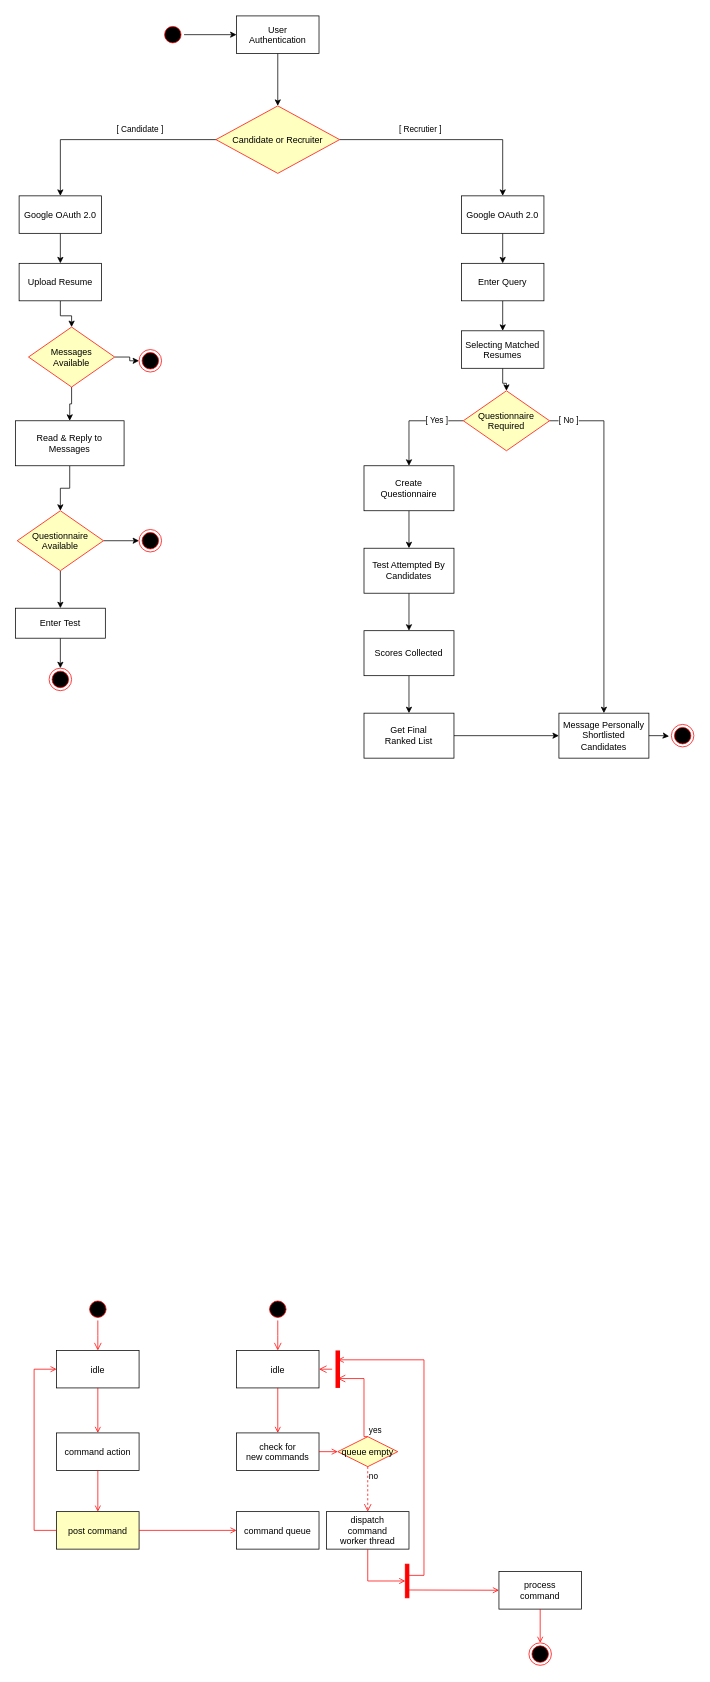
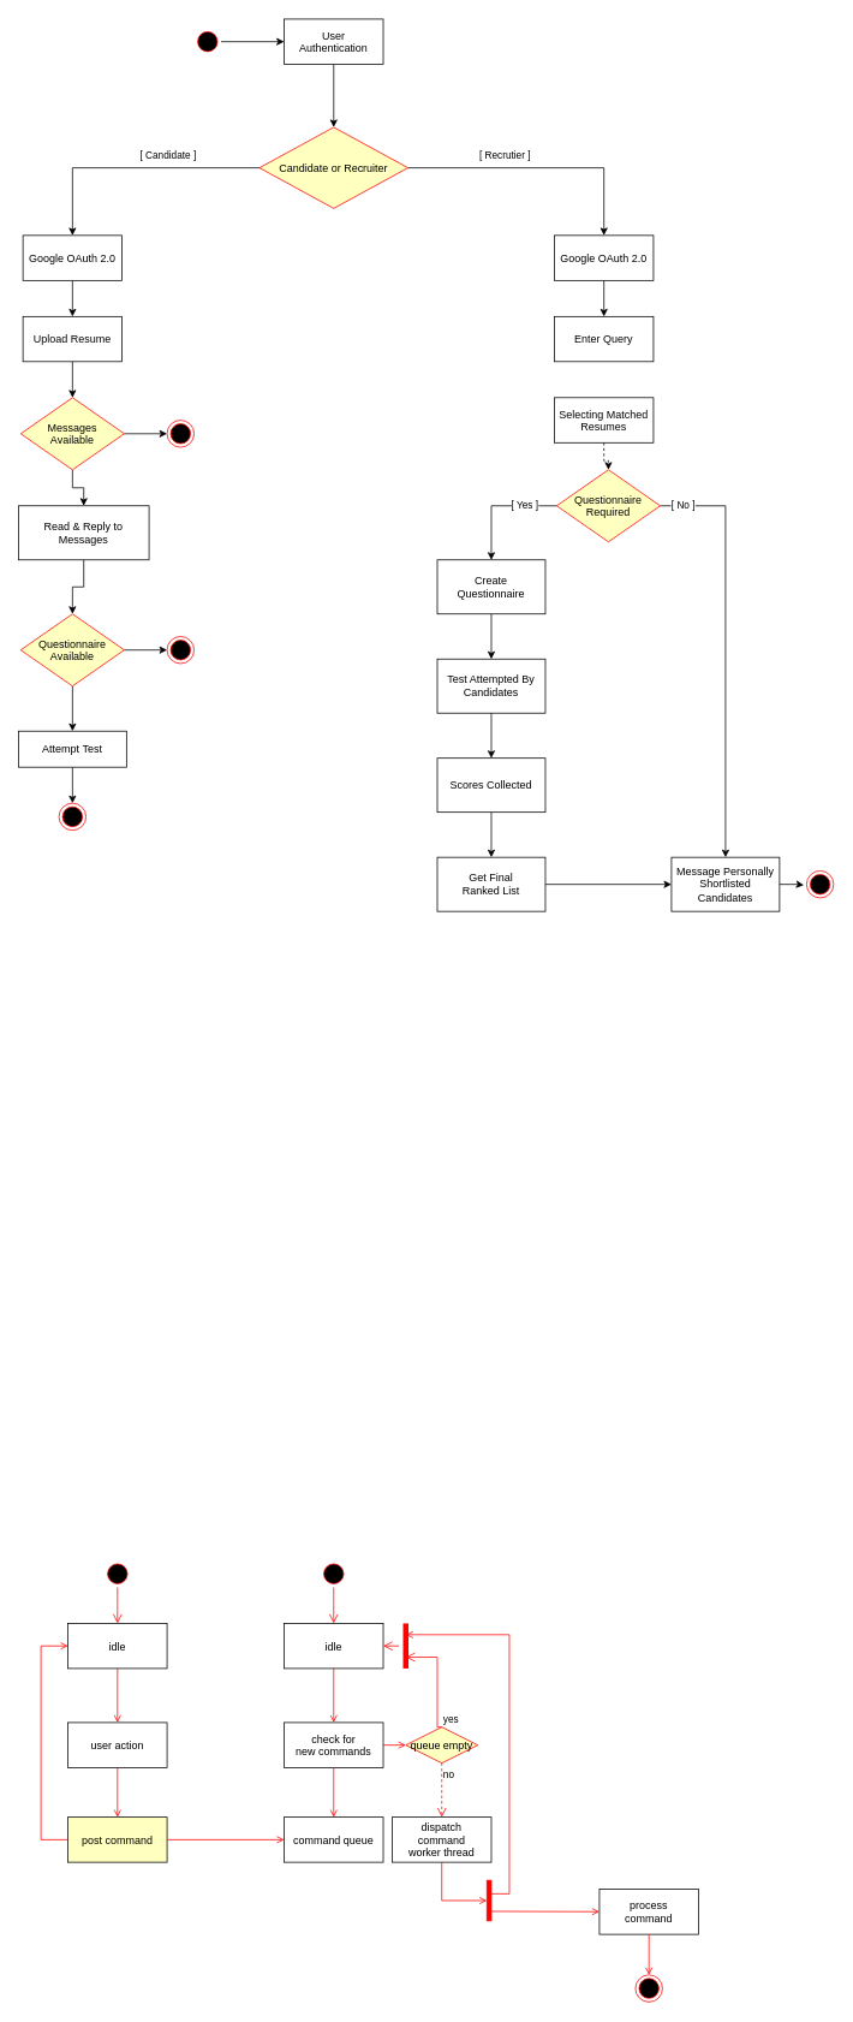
  <mxCell id="0" />
  <mxCell id="1" parent="0" />
  <mxCell id="2" value="" style="ellipse;shape=startState;fillColor=#000000;strokeColor=#ff0000;" parent="1" vertex="1"><mxGeometry x="115" y="1730" width="30" height="30" as="geometry" /></mxCell>
  <mxCell id="3" value="" style="edgeStyle=elbowEdgeStyle;elbow=horizontal;verticalAlign=bottom;endArrow=open;endSize=8;strokeColor=#FF0000;endFill=1;rounded=0" parent="1" source="2" target="4" edge="1"><mxGeometry x="264.5" y="168" as="geometry"><mxPoint x="130" y="1800" as="targetPoint" /></mxGeometry></mxCell>
  <mxCell id="4" value="idle" style="" parent="1" vertex="1"><mxGeometry x="75" y="1800" width="110" height="50" as="geometry" /></mxCell>
- <mxCell id="5" value="command action" style="" parent="1" vertex="1"><mxGeometry x="75" y="1910" width="110" height="50" as="geometry" /></mxCell>
+ <mxCell id="5" value="user action" style="" parent="1" vertex="1"><mxGeometry x="75" y="1910" width="110" height="50" as="geometry" /></mxCell>
  <mxCell id="6" value="" style="endArrow=open;strokeColor=#FF0000;endFill=1;rounded=0" parent="1" source="4" target="5" edge="1"><mxGeometry relative="1" as="geometry" /></mxCell>
  <mxCell id="7" value="post command" style="fillColor=#ffffc0;" parent="1" vertex="1"><mxGeometry x="75" y="2015" width="110" height="50" as="geometry" /></mxCell>
  <mxCell id="8" value="" style="endArrow=open;strokeColor=#FF0000;endFill=1;rounded=0" parent="1" source="5" target="7" edge="1"><mxGeometry relative="1" as="geometry" /></mxCell>
  <mxCell id="9" value="" style="edgeStyle=elbowEdgeStyle;elbow=horizontal;strokeColor=#FF0000;endArrow=open;endFill=1;rounded=0" parent="1" source="7" target="4" edge="1"><mxGeometry width="100" height="100" relative="1" as="geometry"><mxPoint x="175" y="1980" as="sourcePoint" /><mxPoint x="275" y="1880" as="targetPoint" /><Array as="points"><mxPoint x="45" y="1940" /></Array></mxGeometry></mxCell>
  <mxCell id="10" value="" style="ellipse;shape=startState;fillColor=#000000;strokeColor=#ff0000;" parent="1" vertex="1"><mxGeometry x="355" y="1730" width="30" height="30" as="geometry" /></mxCell>
  <mxCell id="11" value="" style="edgeStyle=elbowEdgeStyle;elbow=horizontal;verticalAlign=bottom;endArrow=open;endSize=8;strokeColor=#FF0000;endFill=1;rounded=0" parent="1" source="10" target="12" edge="1"><mxGeometry x="484.5" y="148" as="geometry"><mxPoint x="350" y="1780" as="targetPoint" /></mxGeometry></mxCell>
  <mxCell id="12" value="idle" style="" parent="1" vertex="1"><mxGeometry x="315" y="1800" width="110" height="50" as="geometry" /></mxCell>
  <mxCell id="13" value="check for &#10;new commands" style="" parent="1" vertex="1"><mxGeometry x="315" y="1910" width="110" height="50" as="geometry" /></mxCell>
  <mxCell id="14" value="" style="endArrow=open;strokeColor=#FF0000;endFill=1;rounded=0" parent="1" source="12" target="13" edge="1"><mxGeometry relative="1" as="geometry" /></mxCell>
  <mxCell id="15" value="command queue" style="" parent="1" vertex="1"><mxGeometry x="315" y="2015" width="110" height="50" as="geometry" /></mxCell>
+ <mxCell id="16" value="" style="endArrow=open;strokeColor=#FF0000;endFill=1;rounded=0" parent="1" source="13" target="15" edge="1"><mxGeometry relative="1" as="geometry" /></mxCell>
  <mxCell id="17" value="queue empty" style="rhombus;fillColor=#ffffc0;strokeColor=#ff0000;" parent="1" vertex="1"><mxGeometry x="450" y="1915" width="80" height="40" as="geometry" /></mxCell>
  <mxCell id="18" value="yes" style="edgeStyle=elbowEdgeStyle;elbow=horizontal;align=left;verticalAlign=bottom;endArrow=open;endSize=8;strokeColor=#FF0000;exitX=0.5;exitY=0;endFill=1;rounded=0;entryX=0.75;entryY=0.5;entryPerimeter=0" parent="1" source="17" target="21" edge="1"><mxGeometry x="-1" relative="1" as="geometry"><mxPoint x="455" y="1840" as="targetPoint" /><Array as="points"><mxPoint x="485" y="1870" /></Array></mxGeometry></mxCell>
  <mxCell id="19" value="no" style="edgeStyle=elbowEdgeStyle;elbow=horizontal;align=left;verticalAlign=top;endArrow=open;endSize=8;strokeColor=#FF0000;endFill=1;rounded=0;dashed=1;" parent="1" source="17" target="23" edge="1"><mxGeometry x="-1" relative="1" as="geometry"><mxPoint x="485" y="1995" as="targetPoint" /></mxGeometry></mxCell>
  <mxCell id="20" value="" style="endArrow=open;strokeColor=#FF0000;endFill=1;rounded=0" parent="1" source="13" target="17" edge="1"><mxGeometry relative="1" as="geometry" /></mxCell>
  <mxCell id="21" value="" style="shape=line;strokeWidth=6;strokeColor=#ff0000;rotation=90" parent="1" vertex="1"><mxGeometry x="425" y="1817.5" width="50" height="15" as="geometry" /></mxCell>
  <mxCell id="22" value="" style="edgeStyle=elbowEdgeStyle;elbow=horizontal;verticalAlign=bottom;endArrow=open;endSize=8;strokeColor=#FF0000;endFill=1;rounded=0" parent="1" source="21" target="12" edge="1"><mxGeometry x="574.5" y="218" as="geometry"><mxPoint x="525" y="1830" as="targetPoint" /></mxGeometry></mxCell>
  <mxCell id="23" value="dispatch&#10;command&#10;worker thread" style="" parent="1" vertex="1"><mxGeometry x="435" y="2015" width="110" height="50" as="geometry" /></mxCell>
  <mxCell id="24" value="" style="whiteSpace=wrap;strokeColor=#FF0000;fillColor=#FF0000" parent="1" vertex="1"><mxGeometry x="540" y="2085" width="5" height="45" as="geometry" /></mxCell>
  <mxCell id="25" value="" style="edgeStyle=elbowEdgeStyle;elbow=horizontal;entryX=0;entryY=0.5;strokeColor=#FF0000;endArrow=open;endFill=1;rounded=0" parent="1" source="23" target="24" edge="1"><mxGeometry width="100" height="100" relative="1" as="geometry"><mxPoint x="355" y="2170" as="sourcePoint" /><mxPoint x="455" y="2070" as="targetPoint" /><Array as="points"><mxPoint x="490" y="2090" /></Array></mxGeometry></mxCell>
  <mxCell id="26" value="process&#10;command" style="" parent="1" vertex="1"><mxGeometry x="665" y="2095" width="110" height="50" as="geometry" /></mxCell>
  <mxCell id="27" value="" style="edgeStyle=elbowEdgeStyle;elbow=horizontal;strokeColor=#FF0000;endArrow=open;endFill=1;rounded=0;entryX=0.25;entryY=0.5;entryPerimeter=0" parent="1" target="21" edge="1"><mxGeometry width="100" height="100" relative="1" as="geometry"><mxPoint x="545" y="2100" as="sourcePoint" /><mxPoint x="455" y="1810" as="targetPoint" /><Array as="points"><mxPoint x="565" y="1825" /></Array></mxGeometry></mxCell>
  <mxCell id="28" value="" style="edgeStyle=none;strokeColor=#FF0000;endArrow=open;endFill=1;rounded=0" parent="1" target="26" edge="1"><mxGeometry width="100" height="100" relative="1" as="geometry"><mxPoint x="545" y="2119.5" as="sourcePoint" /><mxPoint x="665" y="2119.5" as="targetPoint" /></mxGeometry></mxCell>
  <mxCell id="29" value="" style="ellipse;shape=endState;fillColor=#000000;strokeColor=#ff0000" parent="1" vertex="1"><mxGeometry x="705" y="2190" width="30" height="30" as="geometry" /></mxCell>
  <mxCell id="30" value="" style="endArrow=open;strokeColor=#FF0000;endFill=1;rounded=0" parent="1" source="26" target="29" edge="1"><mxGeometry relative="1" as="geometry" /></mxCell>
  <mxCell id="31" value="" style="endArrow=open;strokeColor=#FF0000;endFill=1;rounded=0" parent="1" source="7" target="15" edge="1"><mxGeometry relative="1" as="geometry" /></mxCell>
  <mxCell id="32" style="edgeStyle=orthogonalEdgeStyle;rounded=0;orthogonalLoop=1;jettySize=auto;html=1;" edge="1" parent="1" source="33" target="35"><mxGeometry relative="1" as="geometry" /></mxCell>
  <mxCell id="33" value="" style="ellipse;shape=startState;fillColor=#000000;strokeColor=#ff0000;" vertex="1" parent="1"><mxGeometry x="215" y="30" width="30" height="30" as="geometry" /></mxCell>
  <mxCell id="34" style="edgeStyle=orthogonalEdgeStyle;rounded=0;orthogonalLoop=1;jettySize=auto;html=1;" edge="1" parent="1" source="35" target="40"><mxGeometry relative="1" as="geometry" /></mxCell>
  <mxCell id="35" value="User&#10;Authentication" style="" vertex="1" parent="1"><mxGeometry x="315" y="20" width="110" height="50" as="geometry" /></mxCell>
  <mxCell id="36" style="edgeStyle=orthogonalEdgeStyle;rounded=0;orthogonalLoop=1;jettySize=auto;html=1;entryX=0.5;entryY=0;entryDx=0;entryDy=0;" edge="1" parent="1" source="40" target="42"><mxGeometry relative="1" as="geometry"><mxPoint x="45" y="260" as="targetPoint" /></mxGeometry></mxCell>
  <mxCell id="37" value="[ Candidate ]" style="edgeLabel;html=1;align=center;verticalAlign=middle;resizable=0;points=[];" vertex="1" connectable="0" parent="36"><mxGeometry x="-0.364" y="1" relative="1" as="geometry"><mxPoint x="-12" y="-16" as="offset" /></mxGeometry></mxCell>
  <mxCell id="38" style="edgeStyle=orthogonalEdgeStyle;rounded=0;orthogonalLoop=1;jettySize=auto;html=1;entryX=0.5;entryY=0;entryDx=0;entryDy=0;" edge="1" parent="1" source="40" target="44"><mxGeometry relative="1" as="geometry"><mxPoint x="705" y="260" as="targetPoint" /><Array as="points"><mxPoint x="670" y="185" /></Array></mxGeometry></mxCell>
  <mxCell id="39" value="[ Recrutier ]" style="edgeLabel;html=1;align=center;verticalAlign=middle;resizable=0;points=[];" vertex="1" connectable="0" parent="38"><mxGeometry x="-0.126" y="2" relative="1" as="geometry"><mxPoint x="-21" y="-13" as="offset" /></mxGeometry></mxCell>
  <mxCell id="40" value="Candidate or Recruiter" style="rhombus;fillColor=#ffffc0;strokeColor=#ff0000;" vertex="1" parent="1"><mxGeometry x="287.5" y="140" width="165" height="90" as="geometry" /></mxCell>
  <mxCell id="41" value="" style="edgeStyle=orthogonalEdgeStyle;rounded=0;orthogonalLoop=1;jettySize=auto;html=1;" edge="1" parent="1" source="42" target="46"><mxGeometry relative="1" as="geometry" /></mxCell>
  <mxCell id="42" value="Google OAuth 2.0" style="" vertex="1" parent="1"><mxGeometry x="25" y="260" width="110" height="50" as="geometry" /></mxCell>
  <mxCell id="43" value="" style="edgeStyle=orthogonalEdgeStyle;rounded=0;orthogonalLoop=1;jettySize=auto;html=1;" edge="1" parent="1" source="44" target="61"><mxGeometry relative="1" as="geometry" /></mxCell>
  <mxCell id="44" value="Google OAuth 2.0" style="" vertex="1" parent="1"><mxGeometry x="615" y="260" width="110" height="50" as="geometry" /></mxCell>
  <mxCell id="45" style="edgeStyle=orthogonalEdgeStyle;rounded=0;orthogonalLoop=1;jettySize=auto;html=1;" edge="1" parent="1" source="46" target="49"><mxGeometry relative="1" as="geometry" /></mxCell>
  <mxCell id="46" value="Upload Resume" style="" vertex="1" parent="1"><mxGeometry x="25" y="350" width="110" height="50" as="geometry" /></mxCell>
  <mxCell id="47" value="" style="edgeStyle=orthogonalEdgeStyle;rounded=0;orthogonalLoop=1;jettySize=auto;html=1;" edge="1" parent="1" source="49" target="51"><mxGeometry relative="1" as="geometry" /></mxCell>
  <mxCell id="48" style="edgeStyle=orthogonalEdgeStyle;rounded=0;orthogonalLoop=1;jettySize=auto;html=1;entryX=0;entryY=0.5;entryDx=0;entryDy=0;" edge="1" parent="1" source="49" target="58"><mxGeometry relative="1" as="geometry" /></mxCell>
- <mxCell id="49" value="Messages &#10;Available" style="rhombus;fillColor=#ffffc0;strokeColor=#ff0000;" vertex="1" parent="1"><mxGeometry x="37.5" y="435" width="115" height="80" as="geometry" /></mxCell>
+ <mxCell id="49" value="Messages &#10;Available" style="rhombus;fillColor=#ffffc0;strokeColor=#ff0000;" vertex="1" parent="1"><mxGeometry x="22.5" y="440" width="115" height="80" as="geometry" /></mxCell>
  <mxCell id="50" value="" style="edgeStyle=orthogonalEdgeStyle;rounded=0;orthogonalLoop=1;jettySize=auto;html=1;entryX=0.5;entryY=0;entryDx=0;entryDy=0;" edge="1" parent="1" source="51" target="54"><mxGeometry relative="1" as="geometry"><mxPoint x="80" y="690" as="targetPoint" /></mxGeometry></mxCell>
  <mxCell id="51" value="Read &amp;amp; Reply to Messages" style="whiteSpace=wrap;html=1;" vertex="1" parent="1"><mxGeometry x="20" y="560" width="145" height="60" as="geometry" /></mxCell>
  <mxCell id="52" value="" style="edgeStyle=orthogonalEdgeStyle;rounded=0;orthogonalLoop=1;jettySize=auto;html=1;" edge="1" parent="1" source="54" target="56"><mxGeometry relative="1" as="geometry" /></mxCell>
  <mxCell id="53" style="edgeStyle=orthogonalEdgeStyle;rounded=0;orthogonalLoop=1;jettySize=auto;html=1;exitX=1;exitY=0.5;exitDx=0;exitDy=0;entryX=0;entryY=0.5;entryDx=0;entryDy=0;" edge="1" parent="1" source="54" target="59"><mxGeometry relative="1" as="geometry" /></mxCell>
  <mxCell id="54" value="Questionnaire&#10;Available" style="rhombus;fillColor=#ffffc0;strokeColor=#ff0000;" vertex="1" parent="1"><mxGeometry x="22.5" y="680" width="115" height="80" as="geometry" /></mxCell>
  <mxCell id="55" style="edgeStyle=orthogonalEdgeStyle;rounded=0;orthogonalLoop=1;jettySize=auto;html=1;entryX=0.5;entryY=0;entryDx=0;entryDy=0;" edge="1" parent="1" source="56" target="57"><mxGeometry relative="1" as="geometry" /></mxCell>
- <mxCell id="56" value="Enter Test" style="whiteSpace=wrap;html=1;" vertex="1" parent="1"><mxGeometry x="20" y="810" width="120" height="40" as="geometry" /></mxCell>
+ <mxCell id="56" value="Attempt Test" style="whiteSpace=wrap;html=1;" vertex="1" parent="1"><mxGeometry x="20" y="810" width="120" height="40" as="geometry" /></mxCell>
  <mxCell id="57" value="" style="ellipse;shape=endState;fillColor=#000000;strokeColor=#ff0000" vertex="1" parent="1"><mxGeometry x="65" y="890" width="30" height="30" as="geometry" /></mxCell>
  <mxCell id="58" value="" style="ellipse;shape=endState;fillColor=#000000;strokeColor=#ff0000" vertex="1" parent="1"><mxGeometry x="185" y="465" width="30" height="30" as="geometry" /></mxCell>
  <mxCell id="59" value="" style="ellipse;shape=endState;fillColor=#000000;strokeColor=#ff0000" vertex="1" parent="1"><mxGeometry x="185" y="705" width="30" height="30" as="geometry" /></mxCell>
- <mxCell id="60" value="" style="edgeStyle=orthogonalEdgeStyle;rounded=0;orthogonalLoop=1;jettySize=auto;html=1;" edge="1" parent="1" source="61" target="63"><mxGeometry relative="1" as="geometry" /></mxCell>
  <mxCell id="61" value="Enter Query" style="" vertex="1" parent="1"><mxGeometry x="615" y="350" width="110" height="50" as="geometry" /></mxCell>
- <mxCell id="62" style="edgeStyle=orthogonalEdgeStyle;rounded=0;orthogonalLoop=1;jettySize=auto;html=1;entryX=0.5;entryY=0;entryDx=0;entryDy=0;" edge="1" parent="1" source="63" target="68"><mxGeometry relative="1" as="geometry" /></mxCell>
+ <mxCell id="62" style="edgeStyle=orthogonalEdgeStyle;rounded=0;orthogonalLoop=1;jettySize=auto;html=1;entryX=0.5;entryY=0;entryDx=0;entryDy=0;dashed=1;" edge="1" parent="1" source="63" target="68"><mxGeometry relative="1" as="geometry" /></mxCell>
  <mxCell id="63" value="Selecting Matched &#10;Resumes" style="" vertex="1" parent="1"><mxGeometry x="615" y="440" width="110" height="50" as="geometry" /></mxCell>
  <mxCell id="64" value="" style="edgeStyle=orthogonalEdgeStyle;rounded=0;orthogonalLoop=1;jettySize=auto;html=1;" edge="1" parent="1" source="68" target="70"><mxGeometry relative="1" as="geometry" /></mxCell>
  <mxCell id="65" value="[ Yes ]" style="edgeLabel;html=1;align=center;verticalAlign=middle;resizable=0;points=[];" vertex="1" connectable="0" parent="64"><mxGeometry x="-0.46" y="-1" relative="1" as="geometry"><mxPoint as="offset" /></mxGeometry></mxCell>
  <mxCell id="66" style="edgeStyle=orthogonalEdgeStyle;rounded=0;orthogonalLoop=1;jettySize=auto;html=1;entryX=0.5;entryY=0;entryDx=0;entryDy=0;" edge="1" parent="1" source="68" target="77"><mxGeometry relative="1" as="geometry" /></mxCell>
  <mxCell id="67" value="[ No ]" style="edgeLabel;html=1;align=center;verticalAlign=middle;resizable=0;points=[];" vertex="1" connectable="0" parent="66"><mxGeometry x="-0.893" y="1" relative="1" as="geometry"><mxPoint as="offset" /></mxGeometry></mxCell>
  <mxCell id="68" value="Questionnaire&#10;Required" style="rhombus;fillColor=#ffffc0;strokeColor=#ff0000;" vertex="1" parent="1"><mxGeometry x="617.5" y="520" width="115" height="80" as="geometry" /></mxCell>
  <mxCell id="69" value="" style="edgeStyle=orthogonalEdgeStyle;rounded=0;orthogonalLoop=1;jettySize=auto;html=1;" edge="1" parent="1" source="70" target="72"><mxGeometry relative="1" as="geometry" /></mxCell>
  <mxCell id="70" value="Create&lt;br&gt;Questionnaire" style="whiteSpace=wrap;html=1;" vertex="1" parent="1"><mxGeometry x="485" y="620" width="120" height="60" as="geometry" /></mxCell>
  <mxCell id="71" value="" style="edgeStyle=orthogonalEdgeStyle;rounded=0;orthogonalLoop=1;jettySize=auto;html=1;" edge="1" parent="1" source="72" target="74"><mxGeometry relative="1" as="geometry" /></mxCell>
  <mxCell id="72" value="Test Attempted By Candidates" style="whiteSpace=wrap;html=1;" vertex="1" parent="1"><mxGeometry x="485" y="730" width="120" height="60" as="geometry" /></mxCell>
  <mxCell id="73" value="" style="edgeStyle=orthogonalEdgeStyle;rounded=0;orthogonalLoop=1;jettySize=auto;html=1;" edge="1" parent="1" source="74" target="76"><mxGeometry relative="1" as="geometry" /></mxCell>
  <mxCell id="74" value="Scores Collected" style="whiteSpace=wrap;html=1;" vertex="1" parent="1"><mxGeometry x="485" y="840" width="120" height="60" as="geometry" /></mxCell>
  <mxCell id="75" value="" style="edgeStyle=orthogonalEdgeStyle;rounded=0;orthogonalLoop=1;jettySize=auto;html=1;" edge="1" parent="1" source="76" target="77"><mxGeometry relative="1" as="geometry" /></mxCell>
  <mxCell id="76" value="Get Final &lt;br&gt;Ranked List" style="whiteSpace=wrap;html=1;" vertex="1" parent="1"><mxGeometry x="485" y="950" width="120" height="60" as="geometry" /></mxCell>
  <mxCell id="77" value="Message Personally Shortlisted Candidates" style="whiteSpace=wrap;html=1;" vertex="1" parent="1"><mxGeometry x="745" y="950" width="120" height="60" as="geometry" /></mxCell>
  <mxCell id="78" value="" style="ellipse;shape=endState;fillColor=#000000;strokeColor=#ff0000" vertex="1" parent="1"><mxGeometry x="895" y="965" width="30" height="30" as="geometry" /></mxCell>
  <mxCell id="79" style="edgeStyle=orthogonalEdgeStyle;rounded=0;orthogonalLoop=1;jettySize=auto;html=1;entryX=-0.102;entryY=0.528;entryDx=0;entryDy=0;entryPerimeter=0;" edge="1" parent="1" source="77" target="78"><mxGeometry relative="1" as="geometry" /></mxCell>
